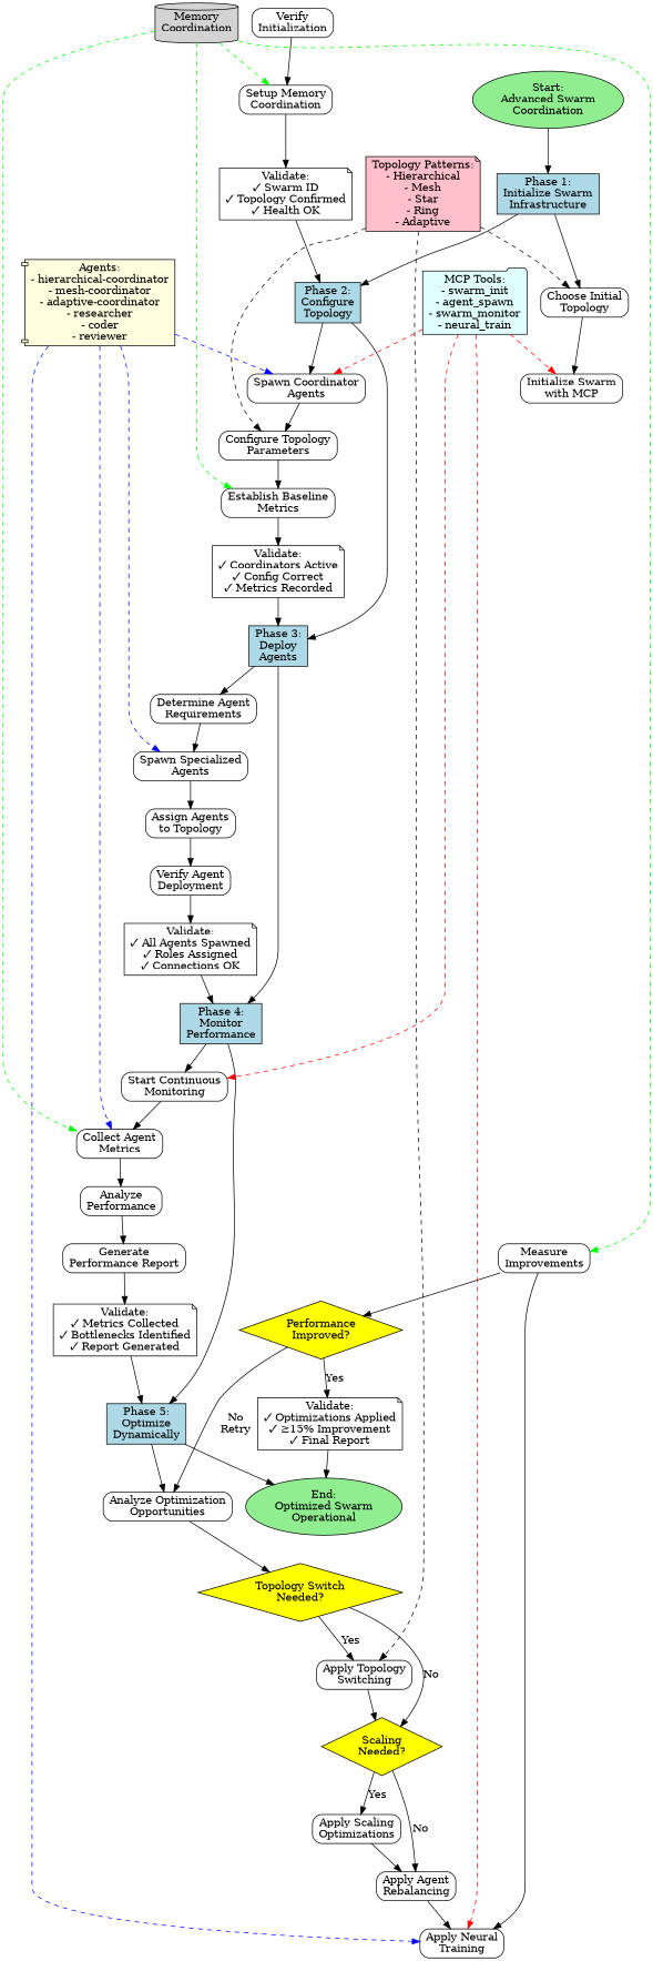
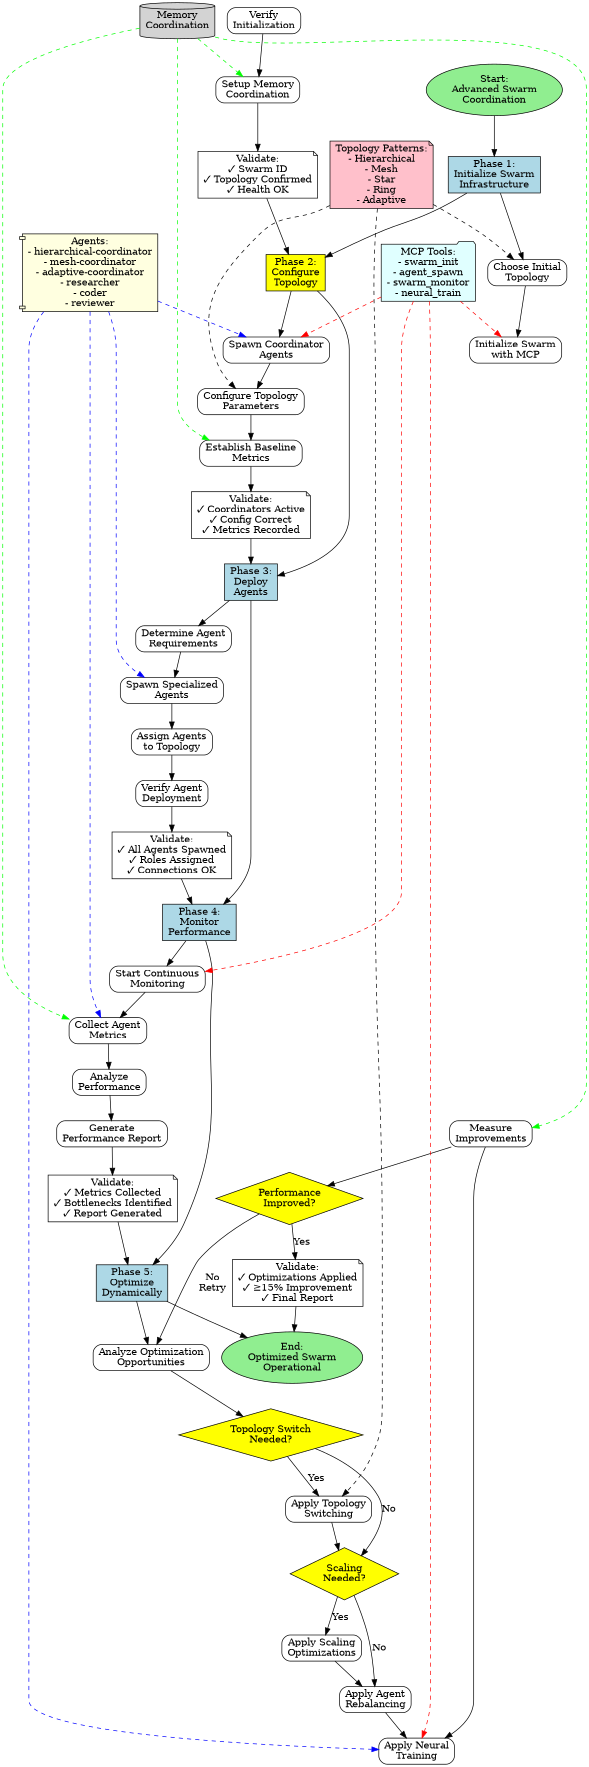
  digraph {
    rankdir=TB
    node [shape=box style=rounded]
    n1 [fillcolor=lightgreen label="Start:\nAdvanced Swarm\nCoordination" shape=ellipse style=filled]
    n2 [fillcolor=lightblue label="Phase 1:\nInitialize Swarm\nInfrastructure" style=filled]
-   n3 [fillcolor=lightblue label="Phase 2:\nConfigure\nTopology" style=filled]
+   n3 [fillcolor=yellow label="Phase 2:\nConfigure\nTopology" style=filled]
    n4 [label="Choose Initial\nTopology"]
    n5 [fillcolor=lightblue label="Phase 3:\nDeploy\nAgents" style=filled]
    n6 [label="Spawn Coordinator\nAgents"]
    n7 [label="Initialize Swarm\nwith MCP"]
    n8 [fillcolor=lightblue label="Phase 4:\nMonitor\nPerformance" style=filled]
    n9 [label="Determine Agent\nRequirements"]
    n10 [label="Configure Topology\nParameters"]
    n11 [fillcolor=lightblue label="Phase 5:\nOptimize\nDynamically" style=filled]
    n12 [label="Start Continuous\nMonitoring"]
    n13 [label="Spawn Specialized\nAgents"]
    n14 [fillcolor=lightgreen label="End:\nOptimized Swarm\nOperational" shape=ellipse style=filled]
    n15 [label="Analyze Optimization\nOpportunities"]
    n16 [label="Collect Agent\nMetrics"]
    n17 [fillcolor=yellow label="Topology Switch\nNeeded?" shape=diamond style=filled]
    n18 [label="Verify\nInitialization"]
    n19 [label="Setup Memory\nCoordination"]
    n20 [label="Validate:\n✓ Swarm ID\n✓ Topology Confirmed\n✓ Health OK" shape=note]
    n21 [label="Establish Baseline\nMetrics"]
    n22 [label="Validate:\n✓ Coordinators Active\n✓ Config Correct\n✓ Metrics Recorded" shape=note]
    n23 [label="Assign Agents\nto Topology"]
    n24 [label="Verify Agent\nDeployment"]
    n25 [label="Validate:\n✓ All Agents Spawned\n✓ Roles Assigned\n✓ Connections OK" shape=note]
    n26 [label="Analyze\nPerformance"]
    n27 [label="Generate\nPerformance Report"]
    n28 [label="Validate:\n✓ Metrics Collected\n✓ Bottlenecks Identified\n✓ Report Generated" shape=note]
    n29 [label="Apply Topology\nSwitching"]
    n30 [fillcolor=yellow label="Scaling\nNeeded?" shape=diamond style=filled]
    n31 [label="Apply Scaling\nOptimizations"]
    n32 [label="Apply Agent\nRebalancing"]
    n33 [label="Apply Neural\nTraining"]
    n34 [label="Measure\nImprovements"]
    n35 [fillcolor=yellow label="Performance\nImproved?" shape=diamond style=filled]
    n36 [label="Validate:\n✓ Optimizations Applied\n✓ ≥15% Improvement\n✓ Final Report" shape=note]
    n37 [fillcolor=lightyellow label="Agents:\n- hierarchical-coordinator\n- mesh-coordinator\n- adaptive-coordinator\n- researcher\n- coder\n- reviewer" shape=component style=filled]
    n38 [fillcolor=lightgray label="Memory\nCoordination" shape=cylinder style=filled]
    n39 [fillcolor=lightcyan label="MCP Tools:\n- swarm_init\n- agent_spawn\n- swarm_monitor\n- neural_train" shape=folder style=filled]
    n40 [fillcolor=pink label="Topology Patterns:\n- Hierarchical\n- Mesh\n- Star\n- Ring\n- Adaptive" shape=note style=filled]
    n1 -> n2
    n2 -> n3
    n2 -> n4
    n3 -> n5
    n3 -> n6
    n4 -> n7
    n5 -> n8
    n5 -> n9
    n6 -> n10
    n8 -> n11
    n8 -> n12
    n9 -> n13
    n10 -> n21
    n11 -> n14
    n11 -> n15
    n12 -> n16
    n13 -> n23
    n15 -> n17
    n16 -> n26
    n17 -> n29 [label=Yes]
    n17 -> n30 [label=No]
    n18 -> n19
    n19 -> n20
    n20 -> n3
    n21 -> n22
    n22 -> n5
    n23 -> n24
    n24 -> n25
    n25 -> n8
    n26 -> n27
    n27 -> n28
    n28 -> n11
    n29 -> n30
    n30 -> n31 [label=Yes]
    n30 -> n32 [label=No]
    n31 -> n32
    n32 -> n33
    n34 -> n33
    n34 -> n35
    n35 -> n15 [label="No\nRetry"]
    n35 -> n36 [label=Yes]
    n36 -> n14
    n37 -> n6 [color=blue style=dashed]
    n37 -> n13 [color=blue style=dashed]
    n37 -> n16 [color=blue style=dashed]
    n37 -> n33 [color=blue style=dashed]
    n38 -> n16 [color=green style=dashed]
    n38 -> n19 [color=green style=dashed]
    n38 -> n21 [color=green style=dashed]
    n38 -> n34 [color=green style=dashed]
    n39 -> n6 [color=red style=dashed]
    n39 -> n7 [color=red style=dashed]
    n39 -> n12 [color=red style=dashed]
    n39 -> n33 [color=red style=dashed]
    n40 -> n4 [style=dashed]
    n40 -> n10 [style=dashed]
    n40 -> n29 [style=dashed]
  }
